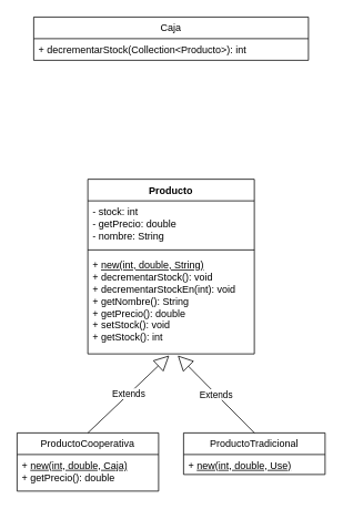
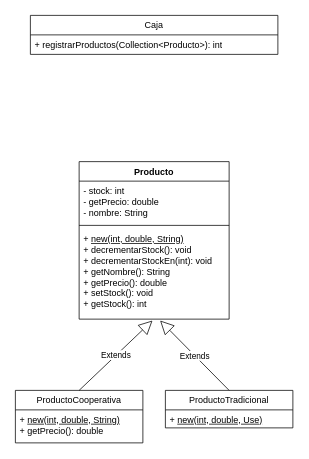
  <mxCell id="0" />
  <mxCell id="1" parent="0" />
  <mxCell id="2" value="Caja" style="swimlane;fontStyle=0;childLayout=stackLayout;horizontal=1;startSize=26;fillColor=none;horizontalStack=0;resizeParent=1;resizeParentMax=0;resizeLast=0;collapsible=1;marginBottom=0;whiteSpace=wrap;html=1;" vertex="1" parent="1"><mxGeometry x="40" y="20" width="330" height="52" as="geometry" /></mxCell>
- <mxCell id="3" value="+&amp;nbsp;decrementarStock(Collection&amp;lt;Producto&amp;gt;): int" style="text;strokeColor=none;fillColor=none;align=left;verticalAlign=top;spacingLeft=4;spacingRight=4;overflow=hidden;rotatable=0;points=[[0,0.5],[1,0.5]];portConstraint=eastwest;whiteSpace=wrap;html=1;" vertex="1" parent="2"><mxGeometry y="26" width="330" height="26" as="geometry" /></mxCell>
+ <mxCell id="3" value="+&amp;nbsp;registrarProductos(Collection&amp;lt;Producto&amp;gt;): int" style="text;strokeColor=none;fillColor=none;align=left;verticalAlign=top;spacingLeft=4;spacingRight=4;overflow=hidden;rotatable=0;points=[[0,0.5],[1,0.5]];portConstraint=eastwest;whiteSpace=wrap;html=1;" vertex="1" parent="2"><mxGeometry y="26" width="330" height="26" as="geometry" /></mxCell>
  <mxCell id="4" value="Producto" style="swimlane;fontStyle=1;align=center;verticalAlign=top;childLayout=stackLayout;horizontal=1;startSize=26;horizontalStack=0;resizeParent=1;resizeParentMax=0;resizeLast=0;collapsible=1;marginBottom=0;whiteSpace=wrap;html=1;" vertex="1" parent="1"><mxGeometry x="105" y="215" width="200" height="210" as="geometry" /></mxCell>
  <mxCell id="5" value="- stock: int&lt;br&gt;- getPrecio: double&lt;br&gt;- nombre: String" style="text;strokeColor=none;fillColor=none;align=left;verticalAlign=top;spacingLeft=4;spacingRight=4;overflow=hidden;rotatable=0;points=[[0,0.5],[1,0.5]];portConstraint=eastwest;whiteSpace=wrap;html=1;" vertex="1" parent="4"><mxGeometry y="26" width="200" height="54" as="geometry" /></mxCell>
  <mxCell id="6" value="" style="line;strokeWidth=1;fillColor=none;align=left;verticalAlign=middle;spacingTop=-1;spacingLeft=3;spacingRight=3;rotatable=0;labelPosition=right;points=[];portConstraint=eastwest;strokeColor=inherit;" vertex="1" parent="4"><mxGeometry y="80" width="200" height="10" as="geometry" /></mxCell>
  <mxCell id="7" value="+ &lt;u&gt;new(int, double, String)&lt;/u&gt;&lt;br&gt;+ decrementarStock(): void&lt;br&gt;+ decrementarStockEn(int): void&lt;br&gt;+ getNombre(): String&lt;br&gt;+ getPrecio(): double&lt;br&gt;+ setStock(): void&lt;br&gt;+ getStock(): int" style="text;strokeColor=none;fillColor=none;align=left;verticalAlign=top;spacingLeft=4;spacingRight=4;overflow=hidden;rotatable=0;points=[[0,0.5],[1,0.5]];portConstraint=eastwest;whiteSpace=wrap;html=1;" vertex="1" parent="4"><mxGeometry y="90" width="200" height="120" as="geometry" /></mxCell>
  <mxCell id="8" value="ProductoCooperativa" style="swimlane;fontStyle=0;childLayout=stackLayout;horizontal=1;startSize=26;fillColor=none;horizontalStack=0;resizeParent=1;resizeParentMax=0;resizeLast=0;collapsible=1;marginBottom=0;whiteSpace=wrap;html=1;" vertex="1" parent="1"><mxGeometry x="20" y="520" width="170" height="70" as="geometry" /></mxCell>
- <mxCell id="9" value="+ &lt;u&gt;new(int, double, Caja)&lt;/u&gt;&lt;br&gt;+ getPrecio(): double" style="text;strokeColor=none;fillColor=none;align=left;verticalAlign=top;spacingLeft=4;spacingRight=4;overflow=hidden;rotatable=0;points=[[0,0.5],[1,0.5]];portConstraint=eastwest;whiteSpace=wrap;html=1;" vertex="1" parent="8"><mxGeometry y="26" width="170" height="44" as="geometry" /></mxCell>
+ <mxCell id="9" value="+ &lt;u&gt;new(int, double, String)&lt;/u&gt;&lt;br&gt;+ getPrecio(): double" style="text;strokeColor=none;fillColor=none;align=left;verticalAlign=top;spacingLeft=4;spacingRight=4;overflow=hidden;rotatable=0;points=[[0,0.5],[1,0.5]];portConstraint=eastwest;whiteSpace=wrap;html=1;" vertex="1" parent="8"><mxGeometry y="26" width="170" height="44" as="geometry" /></mxCell>
  <mxCell id="10" value="ProductoTradicional" style="swimlane;fontStyle=0;childLayout=stackLayout;horizontal=1;startSize=26;fillColor=none;horizontalStack=0;resizeParent=1;resizeParentMax=0;resizeLast=0;collapsible=1;marginBottom=0;whiteSpace=wrap;html=1;" vertex="1" parent="1"><mxGeometry x="220" y="520" width="170" height="50" as="geometry" /></mxCell>
  <mxCell id="11" value="+ &lt;u&gt;new(int, double, Use)&lt;/u&gt;&lt;br&gt;" style="text;strokeColor=none;fillColor=none;align=left;verticalAlign=top;spacingLeft=4;spacingRight=4;overflow=hidden;rotatable=0;points=[[0,0.5],[1,0.5]];portConstraint=eastwest;whiteSpace=wrap;html=1;" vertex="1" parent="10"><mxGeometry y="26" width="170" height="24" as="geometry" /></mxCell>
  <mxCell id="12" value="Extends" style="endArrow=block;endSize=16;endFill=0;html=1;rounded=0;entryX=0.489;entryY=1.016;entryDx=0;entryDy=0;entryPerimeter=0;exitX=0.5;exitY=0;exitDx=0;exitDy=0;" edge="1" parent="1" source="8" target="7"><mxGeometry width="160" relative="1" as="geometry"><mxPoint x="40" y="510" as="sourcePoint" /><mxPoint x="200" y="510" as="targetPoint" /></mxGeometry></mxCell>
  <mxCell id="13" value="Extends" style="endArrow=block;endSize=16;endFill=0;html=1;rounded=0;entryX=0.54;entryY=1.016;entryDx=0;entryDy=0;entryPerimeter=0;exitX=0.5;exitY=0;exitDx=0;exitDy=0;" edge="1" parent="1" source="10" target="7"><mxGeometry width="160" relative="1" as="geometry"><mxPoint x="115" y="530" as="sourcePoint" /><mxPoint x="213" y="437" as="targetPoint" /></mxGeometry></mxCell>
